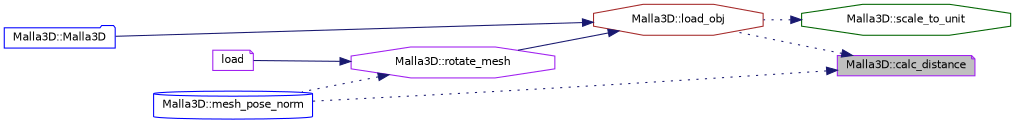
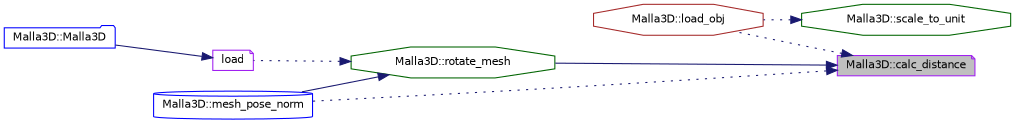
  digraph {
    rankdir=RL
    node [color=purple fillcolor=white fontname=Helvetica fontsize=10 shape=octagon style=filled]
    edge [color=midnightblue dir=back fontname=Helvetica fontsize=10 labelfontname=Helvetica labelfontsize=10 style=solid]
    n1 [fillcolor=grey75 fontcolor=black height=0.2 label="Malla3D::calc_distance" shape=note width=0.4]
    n2 [color=brown height=0.2 label="Malla3D::load_obj" width=0.4]
-   n3 [height=0.2 label="Malla3D::rotate_mesh" width=0.4]
+   n3 [color=darkgreen height=0.2 label="Malla3D::rotate_mesh" width=0.4]
    n4 [color=blue height=0.2 label="Malla3D::mesh_pose_norm" shape=cylinder width=0.4]
    n5 [color=blue height=0.2 label="Malla3D::Malla3D" shape=folder width=0.4]
    n6 [height=0.2 label=load shape=note width=0.4]
    n7 [color=darkgreen height=0.2 label="Malla3D::scale_to_unit" width=0.4]
    n1 -> n2 [style=dotted]
-   n2 -> n3
+   n1 -> n3
    n1 -> n4 [style=dotted]
-   n2 -> n5
-   n3 -> n4 [style=dotted]
-   n3 -> n6
+   n6 -> n5
+   n3 -> n4
+   n3 -> n6 [style=dotted]
    n7 -> n2 [style=dotted]
  }
